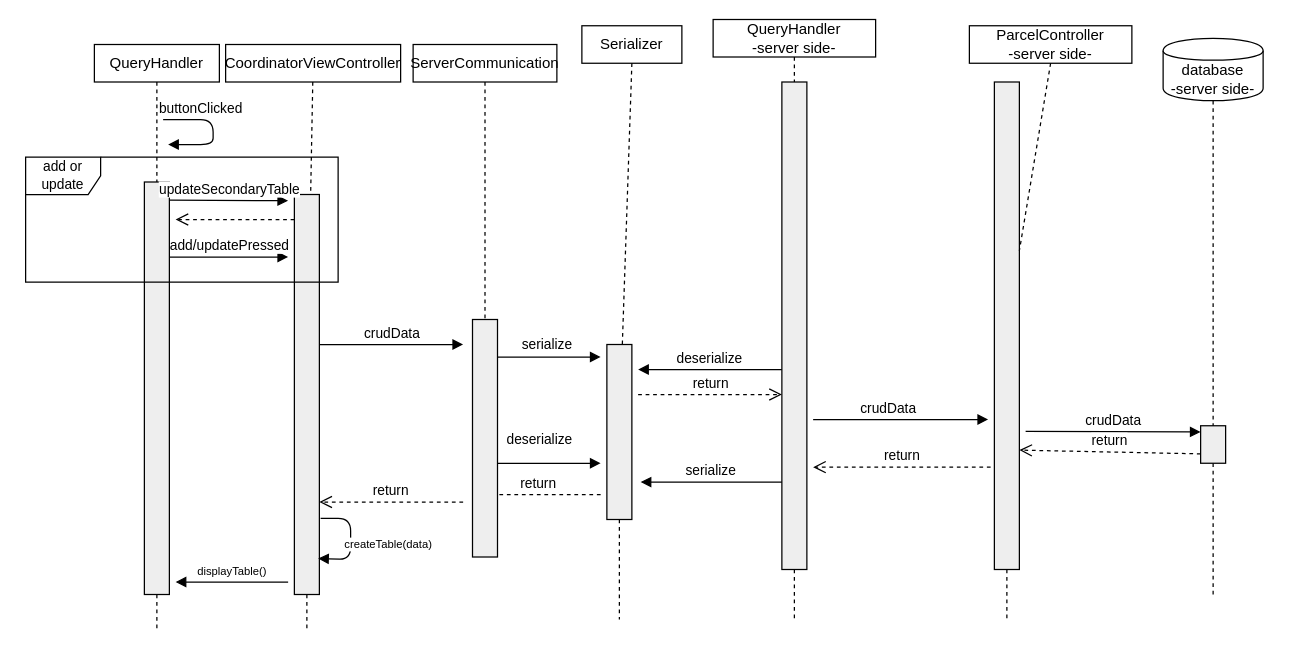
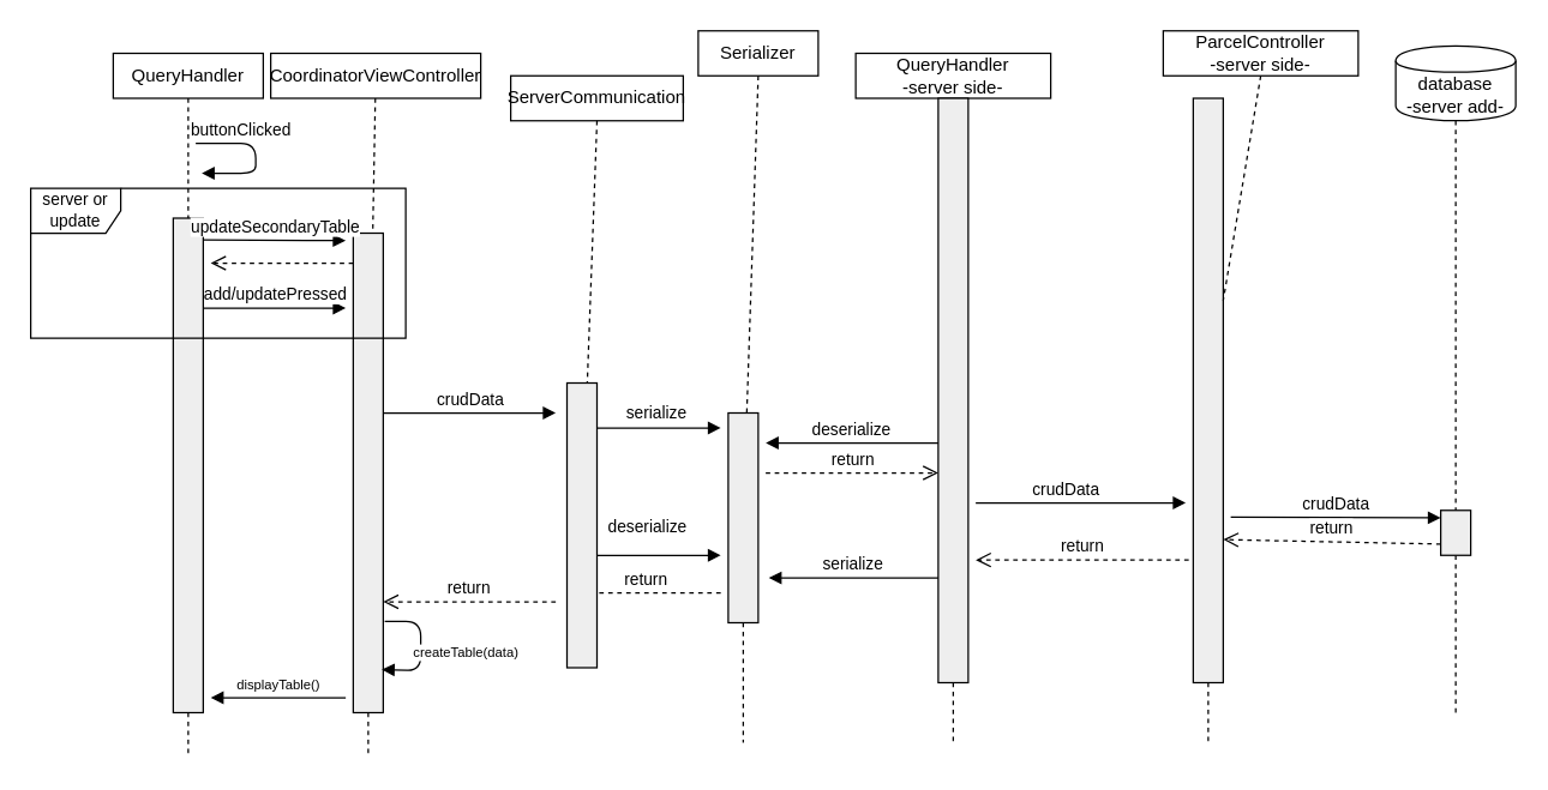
  <mxCell id="0" />
  <mxCell id="1" parent="0" />
  <mxCell id="2" value="ParcelController&lt;br&gt;-server side-" style="shape=rect;html=1;whiteSpace=wrap;align=center;" vertex="1" parent="1"><mxGeometry x="775" y="20" width="130" height="30" as="geometry" /></mxCell>
  <mxCell id="3" value="" style="edgeStyle=none;html=1;dashed=1;endArrow=none;align=center;verticalAlign=bottom;exitX=0.5;exitY=1;" edge="1" parent="1" source="7"><mxGeometry x="1" relative="1" as="geometry"><mxPoint x="805" y="495" as="targetPoint" /></mxGeometry></mxCell>
  <mxCell id="4" value="QueryHandler" style="shape=rect;html=1;whiteSpace=wrap;align=center;" vertex="1" parent="1"><mxGeometry x="75" y="35" width="100" height="30" as="geometry" /></mxCell>
  <mxCell id="5" value="" style="edgeStyle=none;html=1;dashed=1;endArrow=none;" edge="1" parent="1" source="4" target="6"><mxGeometry relative="1" as="geometry" /></mxCell>
  <mxCell id="6" value="" style="shape=rect;html=1;fillColor=#eeeeee;" vertex="1" parent="1"><mxGeometry x="115" y="145" width="20" height="330" as="geometry" /></mxCell>
  <mxCell id="7" value="" style="shape=rect;html=1;fillColor=#eeeeee;" vertex="1" parent="1"><mxGeometry x="795" y="65" width="20" height="390" as="geometry" /></mxCell>
  <mxCell id="8" value="" style="edgeStyle=none;html=1;dashed=1;endArrow=none;align=center;verticalAlign=bottom;exitX=0.5;exitY=1;" edge="1" parent="1" source="2" target="7"><mxGeometry x="1" relative="1" as="geometry"><mxPoint x="805" y="425" as="targetPoint" /><mxPoint x="805" y="65" as="sourcePoint" /></mxGeometry></mxCell>
  <mxCell id="9" value="buttonClicked" style="html=1;verticalAlign=bottom;endArrow=block;" edge="1" parent="1"><mxGeometry x="-0.375" width="80" relative="1" as="geometry"><mxPoint x="130" y="95" as="sourcePoint" /><mxPoint x="134" y="115" as="targetPoint" /><Array as="points"><mxPoint x="170" y="95" /><mxPoint x="170" y="115" /></Array><mxPoint as="offset" /></mxGeometry></mxCell>
  <mxCell id="10" value="CoordinatorViewController" style="shape=rect;html=1;whiteSpace=wrap;align=center;" vertex="1" parent="1"><mxGeometry x="180" y="35" width="140" height="30" as="geometry" /></mxCell>
  <mxCell id="11" value="" style="edgeStyle=none;html=1;dashed=1;endArrow=none;" edge="1" parent="1" source="12"><mxGeometry relative="1" as="geometry"><mxPoint x="245" y="505" as="targetPoint" /></mxGeometry></mxCell>
  <mxCell id="12" value="" style="shape=rect;html=1;fillColor=#eeeeee;" vertex="1" parent="1"><mxGeometry x="235" y="155" width="20" height="320" as="geometry" /></mxCell>
  <mxCell id="13" value="" style="edgeStyle=none;html=1;dashed=1;endArrow=none;" edge="1" parent="1" source="10" target="12"><mxGeometry relative="1" as="geometry"><mxPoint x="245" y="65" as="sourcePoint" /><mxPoint x="245" y="505" as="targetPoint" /></mxGeometry></mxCell>
  <mxCell id="14" value="&lt;span style=&quot;font-size: 11px&quot;&gt;serialize&lt;/span&gt;" style="html=1;verticalAlign=bottom;endArrow=block;fontSize=9;" edge="1" parent="1"><mxGeometry x="0.085" y="1" width="80" relative="1" as="geometry"><mxPoint x="385" y="285" as="sourcePoint" /><mxPoint x="480" y="285" as="targetPoint" /><mxPoint as="offset" /><Array as="points"><mxPoint x="410" y="285" /></Array></mxGeometry></mxCell>
  <mxCell id="15" value="createTable(data)" style="html=1;verticalAlign=bottom;endArrow=block;fontSize=9;entryX=0.95;entryY=0.91;entryDx=0;entryDy=0;entryPerimeter=0;" edge="1" parent="1" target="12"><mxGeometry x="0.415" y="-30" width="80" relative="1" as="geometry"><mxPoint x="256" y="414" as="sourcePoint" /><mxPoint x="280" y="365" as="targetPoint" /><Array as="points"><mxPoint x="280" y="414" /><mxPoint x="280" y="447" /></Array><mxPoint x="31" y="26" as="offset" /></mxGeometry></mxCell>
  <mxCell id="16" value="displayTable()" style="html=1;verticalAlign=bottom;endArrow=block;fontSize=9;" edge="1" parent="1"><mxGeometry width="80" relative="1" as="geometry"><mxPoint x="230" y="465" as="sourcePoint" /><mxPoint x="140" y="465" as="targetPoint" /><Array as="points"><mxPoint x="200" y="465" /></Array></mxGeometry></mxCell>
  <mxCell id="17" value="" style="endArrow=none;dashed=1;html=1;fontSize=9;exitX=0.5;exitY=1;exitDx=0;exitDy=0;" edge="1" parent="1" source="6"><mxGeometry width="50" height="50" relative="1" as="geometry"><mxPoint x="220" y="465" as="sourcePoint" /><mxPoint x="125" y="505" as="targetPoint" /></mxGeometry></mxCell>
  <mxCell id="18" value="Serializer" style="shape=rect;html=1;whiteSpace=wrap;align=center;" vertex="1" parent="1"><mxGeometry x="465" y="20" width="80" height="30" as="geometry" /></mxCell>
  <mxCell id="19" value="" style="edgeStyle=none;html=1;dashed=1;endArrow=none;align=center;verticalAlign=bottom;exitX=0.5;exitY=1;" edge="1" parent="1" source="20"><mxGeometry x="1" relative="1" as="geometry"><mxPoint x="495" y="495" as="targetPoint" /></mxGeometry></mxCell>
  <mxCell id="20" value="" style="shape=rect;html=1;fillColor=#eeeeee;" vertex="1" parent="1"><mxGeometry x="485" y="275" width="20" height="140" as="geometry" /></mxCell>
  <mxCell id="21" value="" style="edgeStyle=none;html=1;dashed=1;endArrow=none;align=center;verticalAlign=bottom;exitX=0.5;exitY=1;" edge="1" parent="1" source="18" target="20"><mxGeometry x="1" relative="1" as="geometry"><mxPoint x="495" y="425" as="targetPoint" /><mxPoint x="495" y="65" as="sourcePoint" /></mxGeometry></mxCell>
- <mxCell id="22" value="QueryHandler&lt;br&gt;-server side-" style="shape=rect;html=1;whiteSpace=wrap;align=center;" vertex="1" parent="1"><mxGeometry x="570" y="15" width="130" height="30" as="geometry" /></mxCell>
+ <mxCell id="22" value="QueryHandler&lt;br&gt;-server side-" style="shape=rect;html=1;whiteSpace=wrap;align=center;" vertex="1" parent="1"><mxGeometry x="570" y="35" width="130" height="30" as="geometry" /></mxCell>
  <mxCell id="23" value="" style="edgeStyle=none;html=1;dashed=1;endArrow=none;align=center;verticalAlign=bottom;exitX=0.5;exitY=1;" edge="1" parent="1" source="24"><mxGeometry x="1" relative="1" as="geometry"><mxPoint x="635" y="495" as="targetPoint" /></mxGeometry></mxCell>
  <mxCell id="24" value="" style="shape=rect;html=1;fillColor=#eeeeee;" vertex="1" parent="1"><mxGeometry x="625" y="65" width="20" height="390" as="geometry" /></mxCell>
  <mxCell id="25" value="" style="edgeStyle=none;html=1;dashed=1;endArrow=none;align=center;verticalAlign=bottom;exitX=0.5;exitY=1;" edge="1" parent="1" source="22" target="24"><mxGeometry x="1" relative="1" as="geometry"><mxPoint x="635" y="425" as="targetPoint" /><mxPoint x="635" y="65" as="sourcePoint" /></mxGeometry></mxCell>
- <mxCell id="26" value="database&lt;br&gt;-server side-&lt;br&gt;" style="shape=cylinder;whiteSpace=wrap;html=1;boundedLbl=1;backgroundOutline=1;" vertex="1" parent="1"><mxGeometry x="930" y="30" width="80" height="50" as="geometry" /></mxCell>
+ <mxCell id="26" value="database&lt;br&gt;-server add-&lt;br&gt;" style="shape=cylinder;whiteSpace=wrap;html=1;boundedLbl=1;backgroundOutline=1;" vertex="1" parent="1"><mxGeometry x="930" y="30" width="80" height="50" as="geometry" /></mxCell>
  <mxCell id="27" value="" style="edgeStyle=none;html=1;dashed=1;endArrow=none;align=center;verticalAlign=bottom;exitX=0.5;exitY=1;" edge="1" parent="1" source="28"><mxGeometry x="1" relative="1" as="geometry"><mxPoint x="970" y="475" as="targetPoint" /></mxGeometry></mxCell>
  <mxCell id="28" value="" style="shape=rect;html=1;fillColor=#eeeeee;" vertex="1" parent="1"><mxGeometry x="960" y="340" width="20" height="30" as="geometry" /></mxCell>
  <mxCell id="29" value="" style="edgeStyle=none;html=1;dashed=1;endArrow=none;align=center;verticalAlign=bottom;" edge="1" parent="1" target="28"><mxGeometry x="1" relative="1" as="geometry"><mxPoint x="970" y="425" as="targetPoint" /><mxPoint x="970" y="80" as="sourcePoint" /></mxGeometry></mxCell>
  <mxCell id="30" value="deserialize" style="html=1;verticalAlign=bottom;endArrow=block;" edge="1" parent="1"><mxGeometry width="80" relative="1" as="geometry"><mxPoint x="625" y="295" as="sourcePoint" /><mxPoint x="510" y="295" as="targetPoint" /></mxGeometry></mxCell>
  <mxCell id="31" value="return" style="html=1;verticalAlign=bottom;endArrow=open;dashed=1;endSize=8;" edge="1" parent="1"><mxGeometry relative="1" as="geometry"><mxPoint x="510" y="315" as="sourcePoint" /><mxPoint x="625" y="315" as="targetPoint" /></mxGeometry></mxCell>
  <mxCell id="32" value="crudData" style="html=1;verticalAlign=bottom;endArrow=block;" edge="1" parent="1"><mxGeometry x="-0.143" width="80" relative="1" as="geometry"><mxPoint x="650" y="335" as="sourcePoint" /><mxPoint x="790" y="335" as="targetPoint" /><mxPoint as="offset" /></mxGeometry></mxCell>
  <mxCell id="33" value="crudData" style="html=1;verticalAlign=bottom;endArrow=block;entryX=0;entryY=0.167;entryDx=0;entryDy=0;entryPerimeter=0;" edge="1" parent="1" target="28"><mxGeometry width="80" relative="1" as="geometry"><mxPoint x="820" y="344.5" as="sourcePoint" /><mxPoint x="950" y="345" as="targetPoint" /></mxGeometry></mxCell>
  <mxCell id="34" value="return" style="html=1;verticalAlign=bottom;endArrow=open;dashed=1;endSize=8;exitX=0;exitY=0.75;exitDx=0;exitDy=0;" edge="1" parent="1" source="28"><mxGeometry relative="1" as="geometry"><mxPoint x="945" y="359.5" as="sourcePoint" /><mxPoint x="815" y="359.5" as="targetPoint" /></mxGeometry></mxCell>
  <mxCell id="35" value="return" style="html=1;verticalAlign=bottom;endArrow=open;dashed=1;endSize=8;entryX=1.25;entryY=0.79;entryDx=0;entryDy=0;entryPerimeter=0;exitX=-0.15;exitY=0.79;exitDx=0;exitDy=0;exitPerimeter=0;" edge="1" parent="1" source="7" target="24"><mxGeometry relative="1" as="geometry"><mxPoint x="970" y="372.5" as="sourcePoint" /><mxPoint x="825" y="369.5" as="targetPoint" /></mxGeometry></mxCell>
  <mxCell id="36" value="serialize" style="html=1;verticalAlign=bottom;endArrow=block;exitX=-0.1;exitY=0.555;exitDx=0;exitDy=0;exitPerimeter=0;" edge="1" parent="1"><mxGeometry width="80" relative="1" as="geometry"><mxPoint x="625" y="385.1" as="sourcePoint" /><mxPoint x="512" y="385" as="targetPoint" /></mxGeometry></mxCell>
  <mxCell id="37" value="return" style="html=1;verticalAlign=bottom;endArrow=open;dashed=1;endSize=8;" edge="1" parent="1"><mxGeometry relative="1" as="geometry"><mxPoint x="480" y="395" as="sourcePoint" /><mxPoint x="380" y="395" as="targetPoint" /></mxGeometry></mxCell>
  <mxCell id="38" value="deserialize" style="html=1;verticalAlign=bottom;endArrow=block;" edge="1" parent="1"><mxGeometry y="10" width="80" relative="1" as="geometry"><mxPoint x="382" y="370" as="sourcePoint" /><mxPoint x="480" y="370" as="targetPoint" /><mxPoint as="offset" /></mxGeometry></mxCell>
- <mxCell id="39" value="ServerCommunication" style="shape=rect;html=1;whiteSpace=wrap;align=center;" vertex="1" parent="1"><mxGeometry x="330" y="35" width="115" height="30" as="geometry" /></mxCell>
+ <mxCell id="39" value="ServerCommunication" style="shape=rect;html=1;whiteSpace=wrap;align=center;" vertex="1" parent="1"><mxGeometry x="340" y="50" width="115" height="30" as="geometry" /></mxCell>
  <mxCell id="40" value="" style="shape=rect;html=1;fillColor=#eeeeee;" vertex="1" parent="1"><mxGeometry x="377.5" y="255" width="20" height="190" as="geometry" /></mxCell>
  <mxCell id="41" value="" style="edgeStyle=none;html=1;dashed=1;endArrow=none;align=center;verticalAlign=bottom;exitX=0.5;exitY=1;" edge="1" parent="1" source="39" target="40"><mxGeometry x="1" relative="1" as="geometry"><mxPoint x="662.5" y="425" as="targetPoint" /><mxPoint x="662.5" y="65" as="sourcePoint" /></mxGeometry></mxCell>
  <mxCell id="42" value="return" style="html=1;verticalAlign=bottom;endArrow=open;dashed=1;endSize=8;" edge="1" parent="1"><mxGeometry relative="1" as="geometry"><mxPoint x="370" y="401" as="sourcePoint" /><mxPoint x="255" y="401" as="targetPoint" /></mxGeometry></mxCell>
  <mxCell id="43" value="crudData" style="html=1;verticalAlign=bottom;endArrow=block;" edge="1" parent="1"><mxGeometry width="80" relative="1" as="geometry"><mxPoint x="255" y="275" as="sourcePoint" /><mxPoint x="370" y="275" as="targetPoint" /></mxGeometry></mxCell>
- <mxCell id="44" value="add or update" style="shape=umlFrame;whiteSpace=wrap;html=1;fontSize=11;" vertex="1" parent="1"><mxGeometry x="20" y="125" width="250" height="100" as="geometry" /></mxCell>
+ <mxCell id="44" value="server or update" style="shape=umlFrame;whiteSpace=wrap;html=1;fontSize=11;" vertex="1" parent="1"><mxGeometry x="20" y="125" width="250" height="100" as="geometry" /></mxCell>
  <mxCell id="45" value="updateSecondaryTable" style="html=1;verticalAlign=bottom;endArrow=block;" edge="1" parent="1"><mxGeometry width="80" relative="1" as="geometry"><mxPoint x="135" y="159.5" as="sourcePoint" /><mxPoint x="230" y="160" as="targetPoint" /></mxGeometry></mxCell>
  <mxCell id="46" value="" style="html=1;verticalAlign=bottom;endArrow=open;dashed=1;endSize=8;" edge="1" parent="1"><mxGeometry relative="1" as="geometry"><mxPoint x="235" y="175" as="sourcePoint" /><mxPoint x="140" y="175" as="targetPoint" /></mxGeometry></mxCell>
  <mxCell id="47" value="add/updatePressed" style="html=1;verticalAlign=bottom;endArrow=block;" edge="1" parent="1"><mxGeometry width="80" relative="1" as="geometry"><mxPoint x="135" y="205" as="sourcePoint" /><mxPoint x="230" y="205" as="targetPoint" /></mxGeometry></mxCell>
